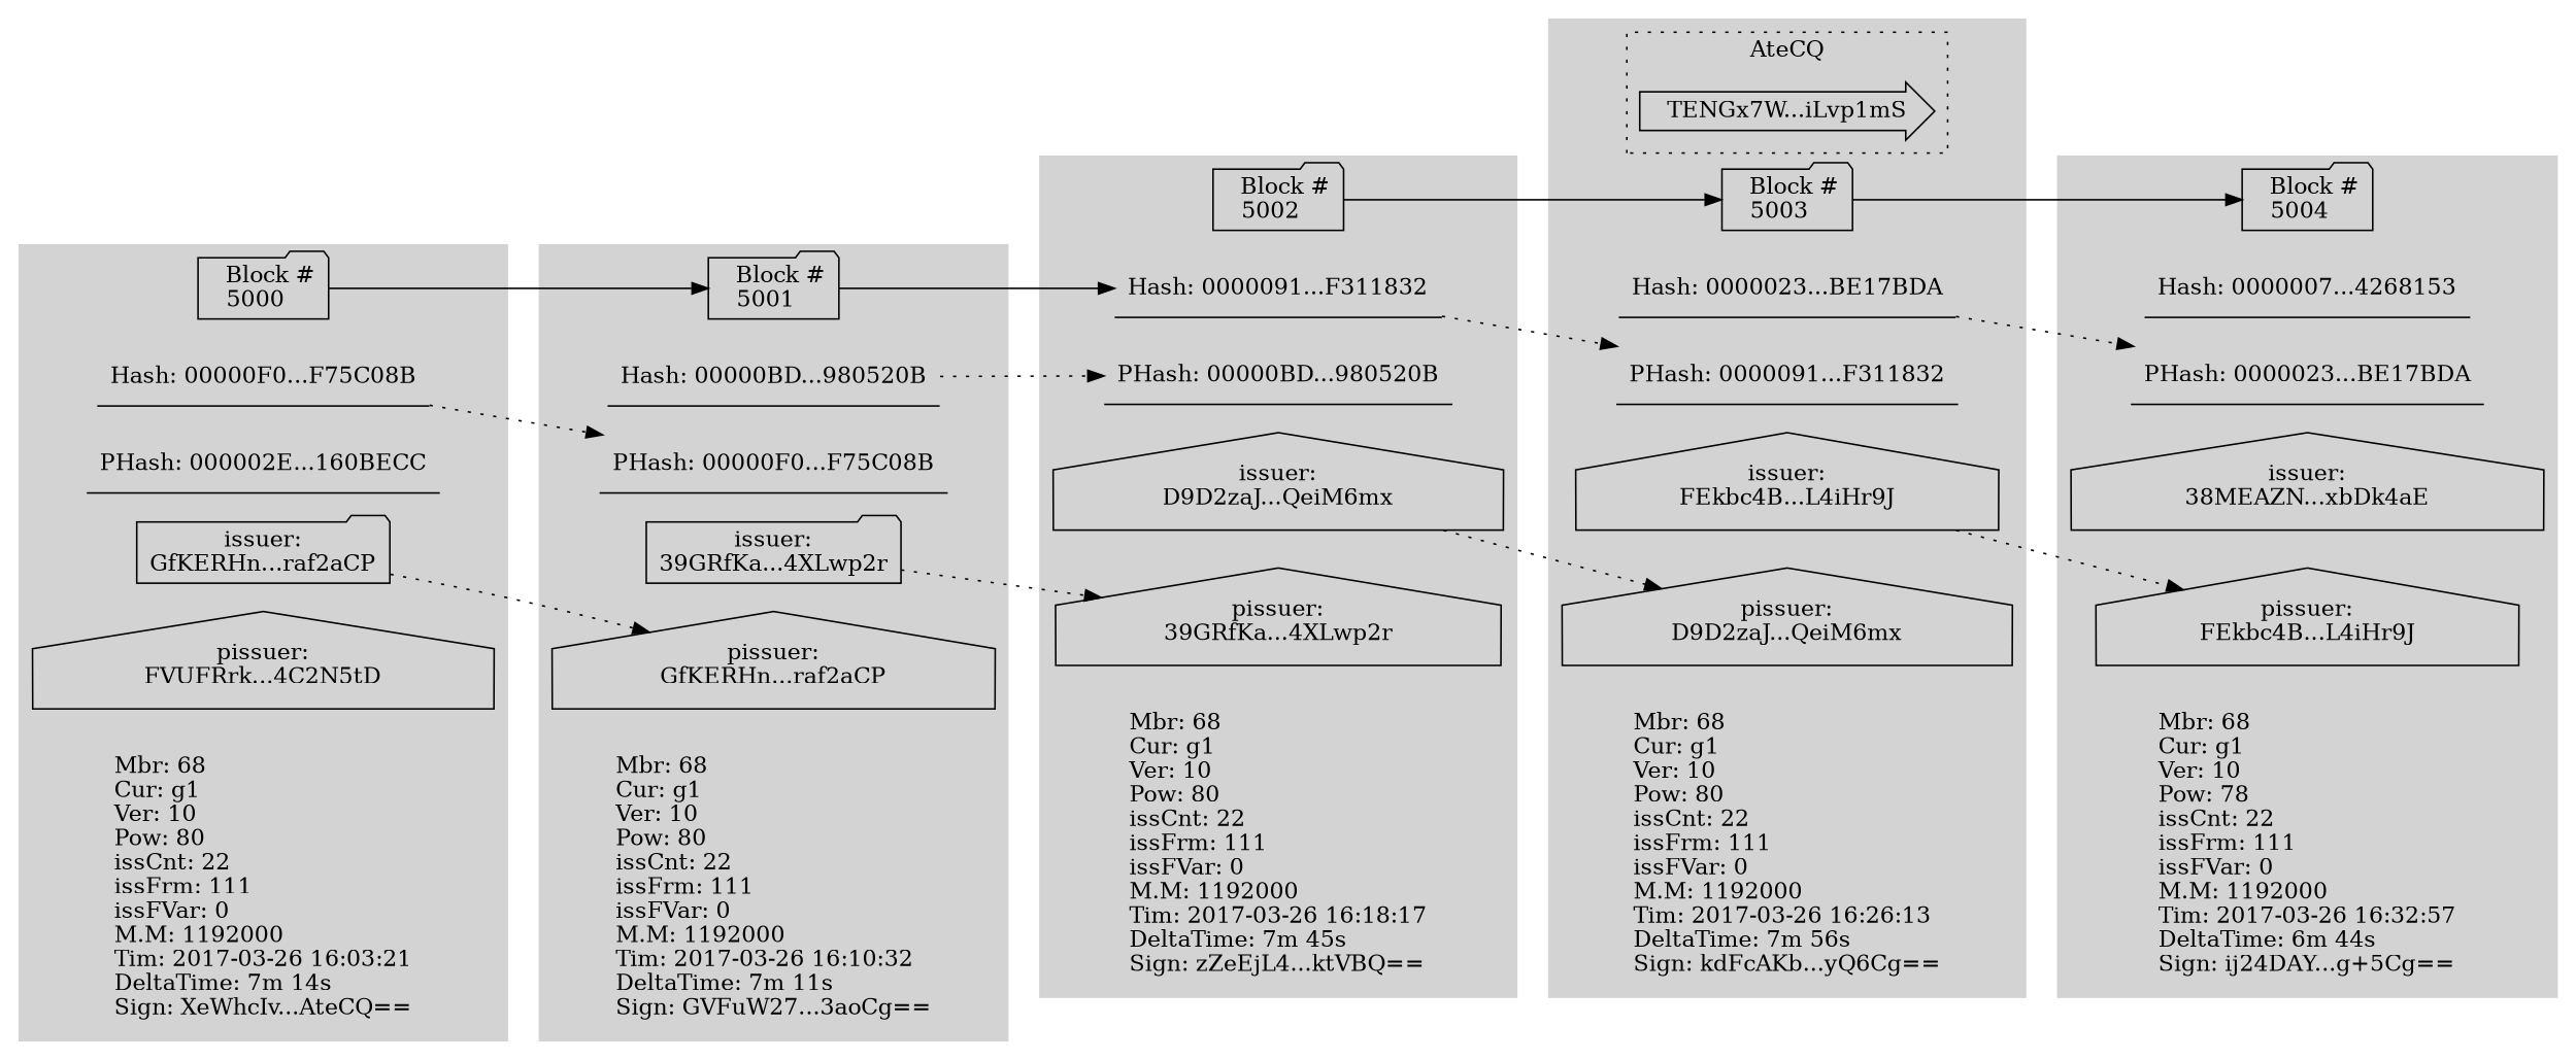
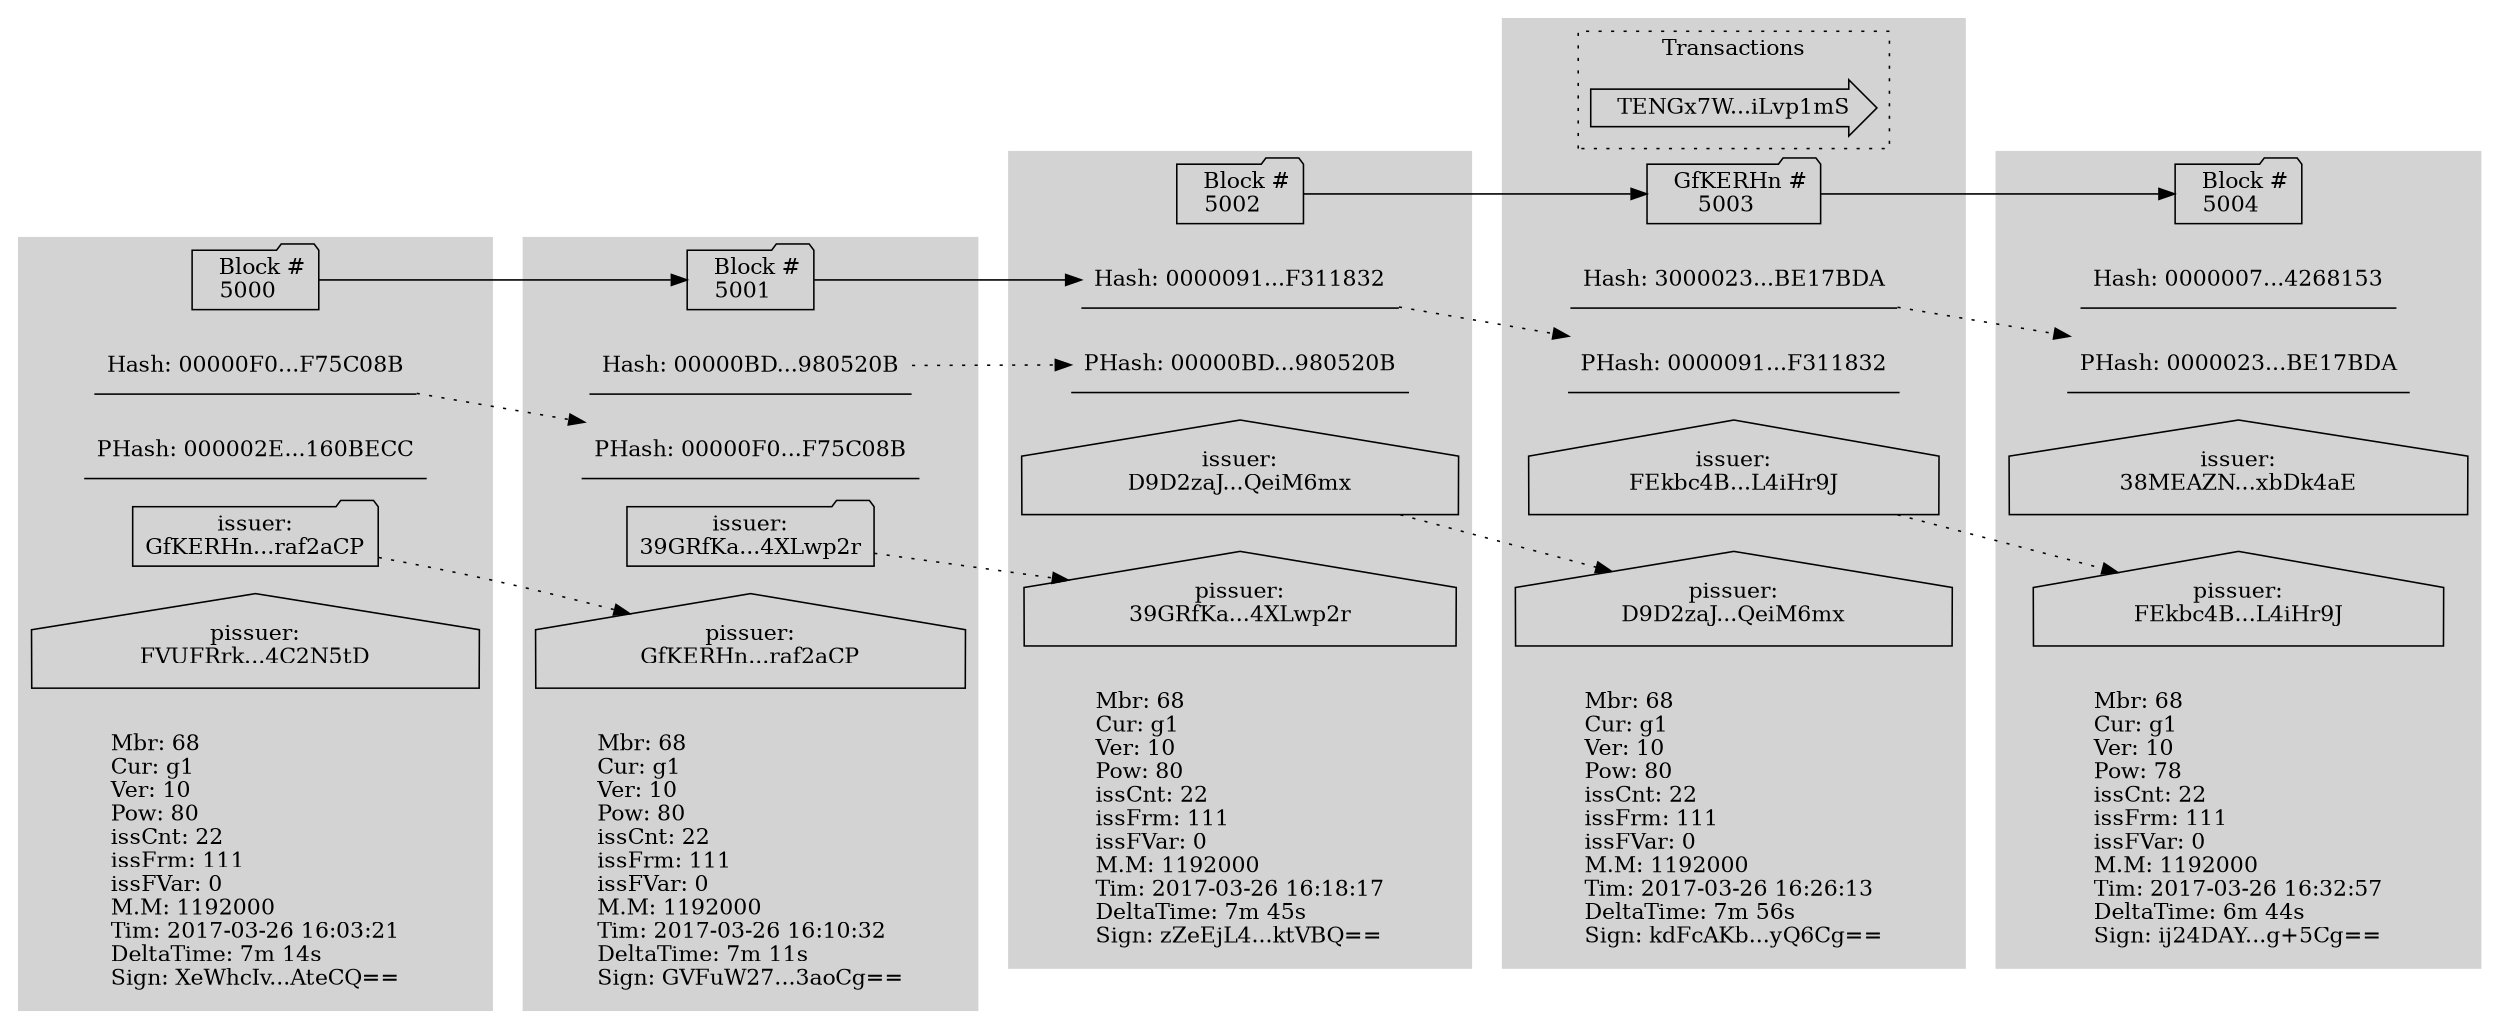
  digraph {
    rankdir=LR
    node [shape=underline]
    edge [weight=0 style=dotted]
    n1 [label="  Block #\n5000  " shape=folder]
    n2 [label="Hash: 00000F0...F75C08B"]
    n3 [label="PHash: 000002E...160BECC"]
    n4 [label="issuer:\nGfKERHn...raf2aCP" shape=folder]
    n5 [label="pissuer:\nFVUFRrk...4C2N5tD" shape=house]
    n6 [label="Mbr: 68\lCur: g1\lVer: 10\lPow: 80\lissCnt: 22\lissFrm: 111\lissFVar: 0\lM.M: 1192000\lTim: 2017-03-26 16:03:21\lDeltaTime: 7m 14s\lSign: XeWhcIv...AteCQ==\l" labeljust=l shape=plaintext]
    n7 [label="  Block #\n5001  " shape=folder]
    n8 [label="Hash: 00000BD...980520B"]
    n9 [label="PHash: 00000F0...F75C08B"]
    n10 [label="issuer:\n39GRfKa...4XLwp2r" shape=folder]
    n11 [label="pissuer:\nGfKERHn...raf2aCP" shape=house]
    n12 [label="Mbr: 68\lCur: g1\lVer: 10\lPow: 80\lissCnt: 22\lissFrm: 111\lissFVar: 0\lM.M: 1192000\lTim: 2017-03-26 16:10:32\lDeltaTime: 7m 11s\lSign: GVFuW27...3aoCg==\l" labeljust=l shape=plaintext]
    n13 [label="  Block #\n5002  " shape=folder]
    n14 [label="Hash: 0000091...F311832"]
    n15 [label="PHash: 00000BD...980520B"]
    n16 [label="issuer:\nD9D2zaJ...QeiM6mx" shape=house]
    n17 [label="pissuer:\n39GRfKa...4XLwp2r" shape=house]
    n18 [label="Mbr: 68\lCur: g1\lVer: 10\lPow: 80\lissCnt: 22\lissFrm: 111\lissFVar: 0\lM.M: 1192000\lTim: 2017-03-26 16:18:17\lDeltaTime: 7m 45s\lSign: zZeEjL4...ktVBQ==\l" labeljust=l shape=plaintext]
    n19 [label="  TENGx7W...iLvp1mS  " shape=rarrow]
-   n20 [label="  Block #\n5003  " shape=folder]
-   n21 [label="Hash: 0000023...BE17BDA"]
+   n20 [label="  GfKERHn #\n5003  " shape=folder]
+   n21 [label="Hash: 3000023...BE17BDA"]
    n22 [label="PHash: 0000091...F311832"]
    n23 [label="issuer:\nFEkbc4B...L4iHr9J" shape=house]
    n24 [label="pissuer:\nD9D2zaJ...QeiM6mx" shape=house]
    n25 [label="Mbr: 68\lCur: g1\lVer: 10\lPow: 80\lissCnt: 22\lissFrm: 111\lissFVar: 0\lM.M: 1192000\lTim: 2017-03-26 16:26:13\lDeltaTime: 7m 56s\lSign: kdFcAKb...yQ6Cg==\l" labeljust=l shape=plaintext]
    n26 [label="  Block #\n5004  " shape=folder]
    n27 [label="Hash: 0000007...4268153"]
    n28 [label="PHash: 0000023...BE17BDA"]
    n29 [label="issuer:\n38MEAZN...xbDk4aE" shape=house]
    n30 [label="pissuer:\nFEkbc4B...L4iHr9J" shape=house]
    n31 [label="Mbr: 68\lCur: g1\lVer: 10\lPow: 78\lissCnt: 22\lissFrm: 111\lissFVar: 0\lM.M: 1192000\lTim: 2017-03-26 16:32:57\lDeltaTime: 6m 44s\lSign: ij24DAY...g+5Cg==\l" labeljust=l shape=plaintext]
    subgraph cluster_1 {
      color=lightgrey
      rankdir=TB
      style=filled
      n1
      n2
      n3
      n4
      n5
      n6
    }
    subgraph cluster_2 {
      color=lightgrey
      rankdir=TB
      style=filled
      n7
      n8
      n9
      n10
      n11
      n12
    }
    subgraph cluster_3 {
      color=lightgrey
      rankdir=TB
      style=filled
      n13
      n14
      n15
      n16
      n17
      n18
    }
    subgraph cluster_4 {
      color=lightgrey
      rankdir=TB
      style=filled
      n20
      n21
      n22
      n23
      n24
      n25
      subgraph cluster_5 {
        color=black
-       label=AteCQ
+       label=Transactions
        labelloc=t
        rankdir=TB
        style=dotted
        n19
      }
    }
    subgraph cluster_6 {
      color=lightgrey
      rankdir=TB
      style=filled
      n26
      n27
      n28
      n29
      n30
      n31
    }
    subgraph cluster_7 {
      color=black
    }
    n1 -> n7 [weight=10 style=""]
    n2 -> n9
    n4 -> n11
    n7 -> n14 [weight=10 style=""]
    n8 -> n15
    n10 -> n17
    n13 -> n20 [weight=10 style=""]
    n14 -> n22
    n16 -> n24
    n20 -> n26 [weight=10 style=""]
    n21 -> n28
    n23 -> n30
  }
